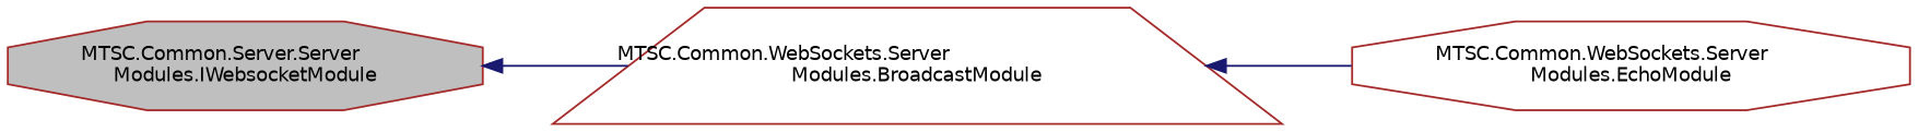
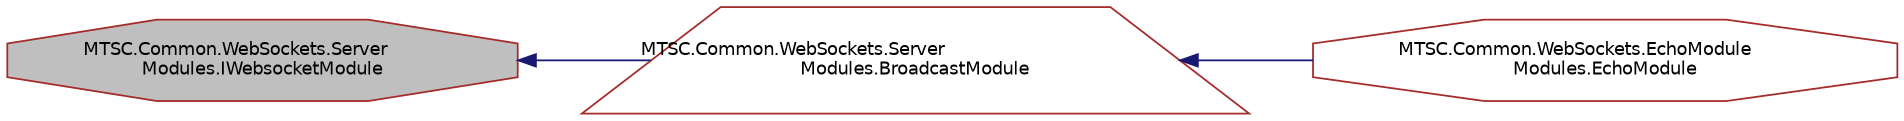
  digraph {
    rankdir=LR
    node [color=brown fillcolor=white fontname=Helvetica fontsize=10 shape=octagon style=filled]
    edge [color=midnightblue dir=back fontname=Helvetica fontsize=10 labelfontname=Helvetica labelfontsize=10 style=solid]
-   n1 [fillcolor=grey75 fontcolor=black height=0.2 label="MTSC.Common.Server.Server\lModules.IWebsocketModule" width=0.4]
+   n1 [fillcolor=grey75 fontcolor=black height=0.2 label="MTSC.Common.WebSockets.Server\lModules.IWebsocketModule" width=0.4]
    n2 [height=0.2 label="MTSC.Common.WebSockets.Server\lModules.BroadcastModule" shape=trapezium width=0.4]
-   n3 [height=0.2 label="MTSC.Common.WebSockets.Server\lModules.EchoModule" width=0.4]
+   n3 [height=0.2 label="MTSC.Common.WebSockets.EchoModule\lModules.EchoModule" width=0.4]
    n1 -> n2
    n2 -> n3
  }
